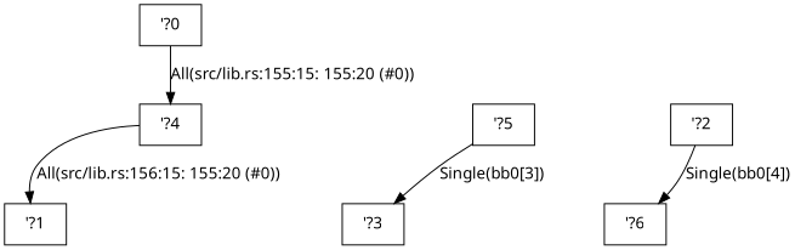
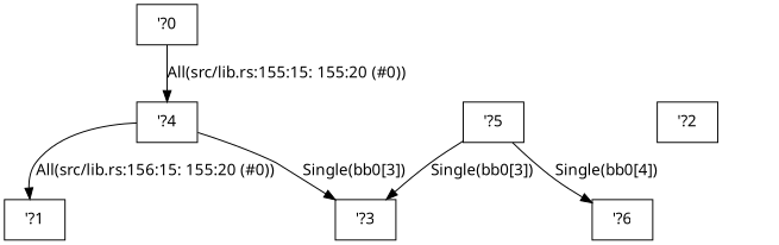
  digraph {
    fontname="Noto Sans"
    node [fontname="Noto Sans" shape=box]
    edge [fontname="Noto Sans"]
    n1 [label="\'?0"]
    n2 [label="\'?4"]
    n3 [label="\'?1"]
    n4 [label="\'?3"]
    n5 [label="\'?2"]
    n6 [label="\'?5"]
    n7 [label="\'?6"]
    n1 -> n2 [label="All(src/lib.rs:155:15: 155:20 (#0))"]
    n2 -> n3 [label="All(src/lib.rs:156:15: 155:20 (#0))"]
+   n2 -> n4 [label="Single(bb0[3])"]
    n6 -> n4 [label="Single(bb0[3])"]
-   n5 -> n7 [label="Single(bb0[4])"]
+   n6 -> n7 [label="Single(bb0[4])"]
  }
